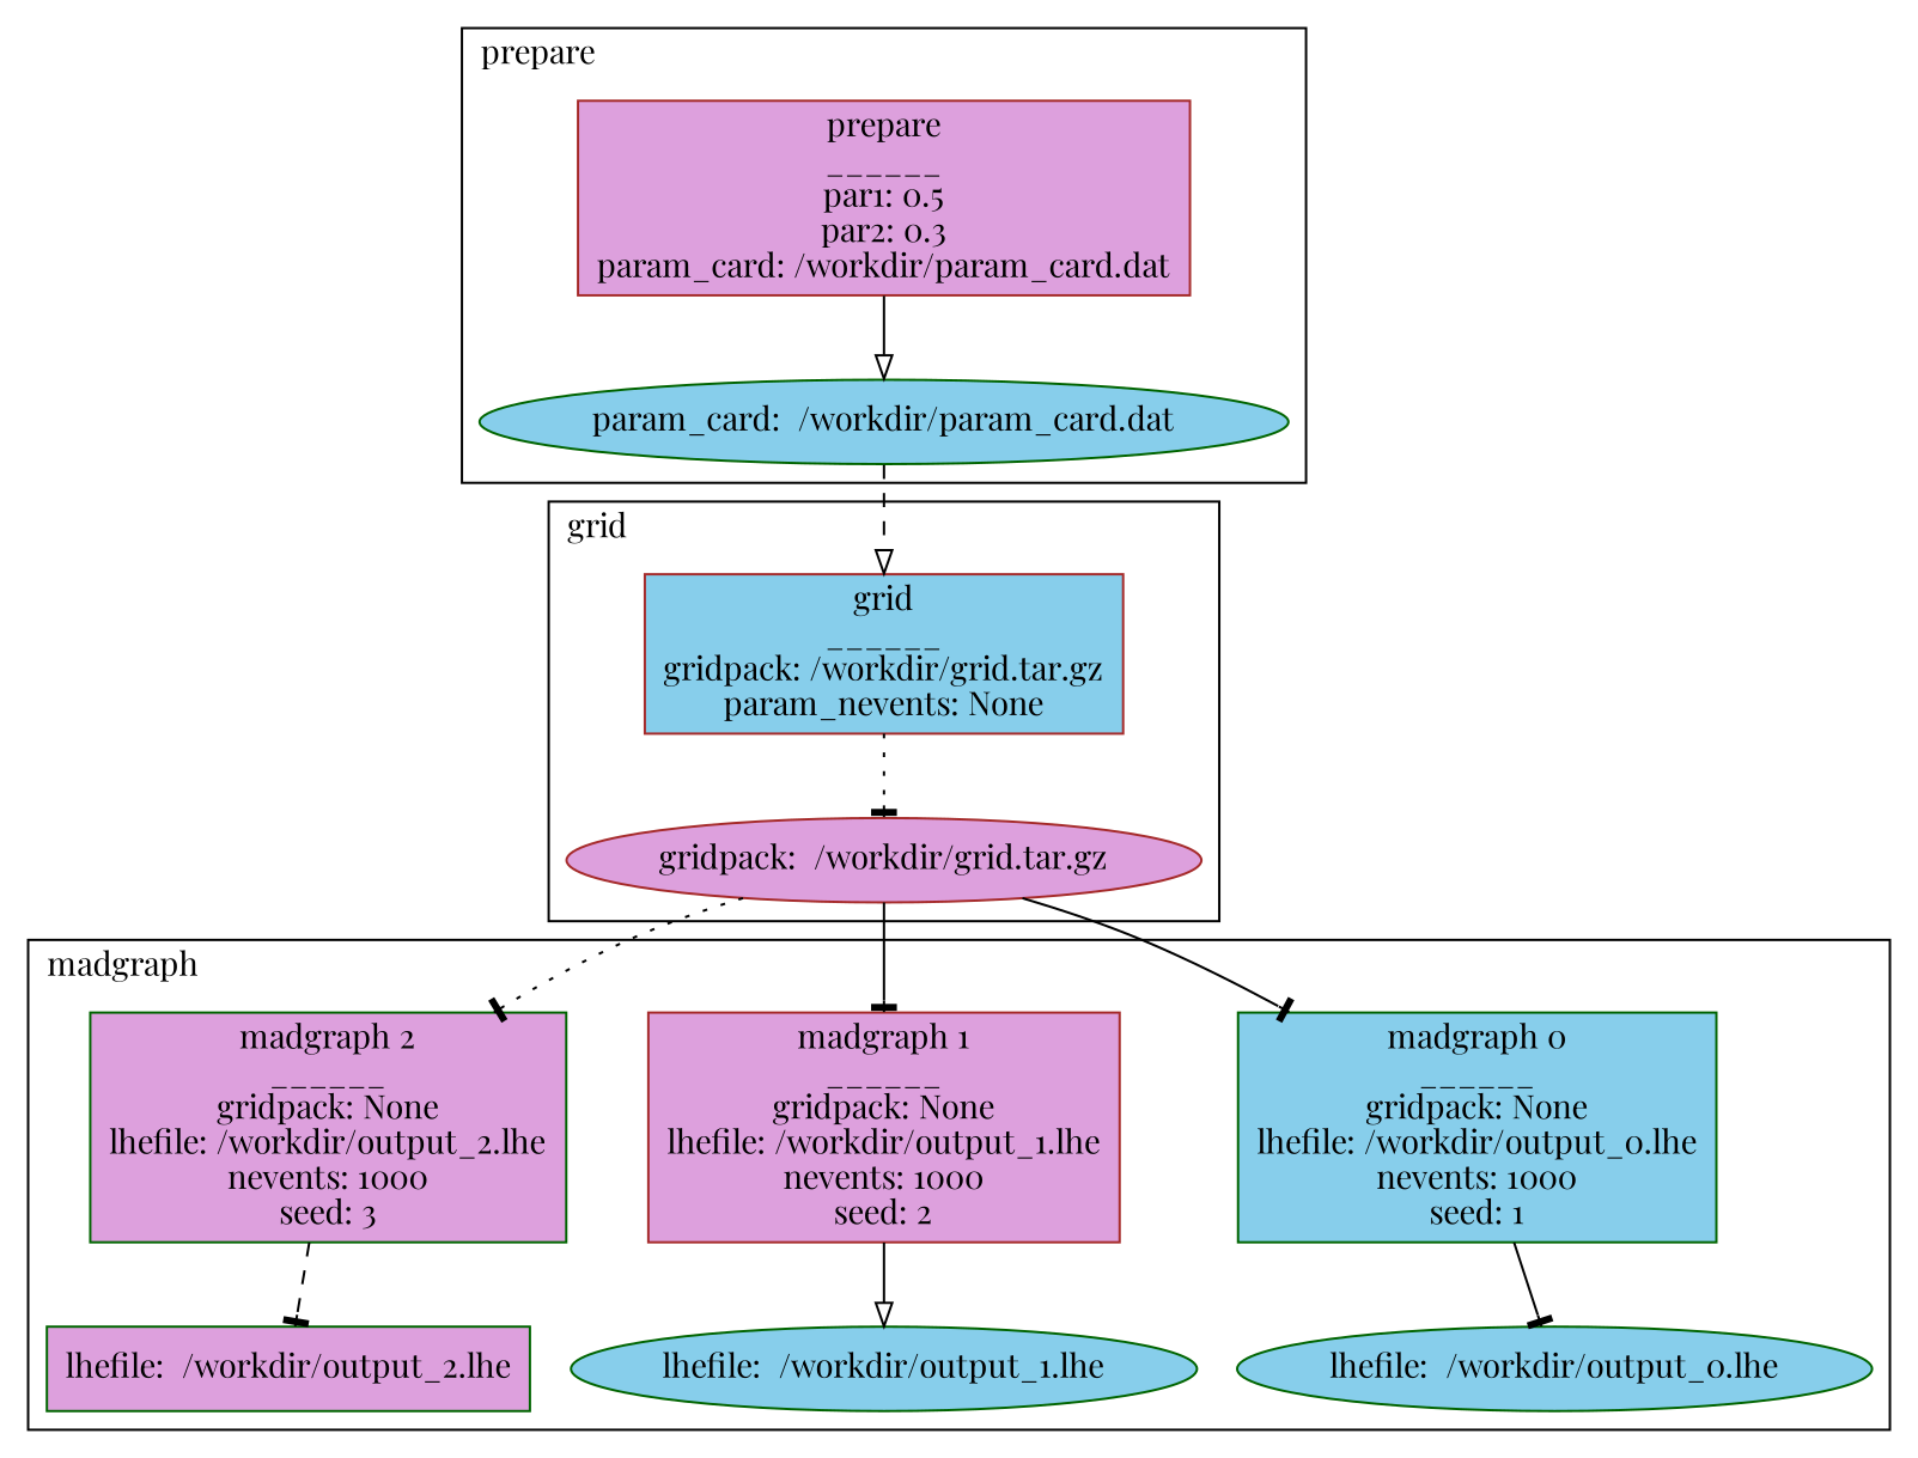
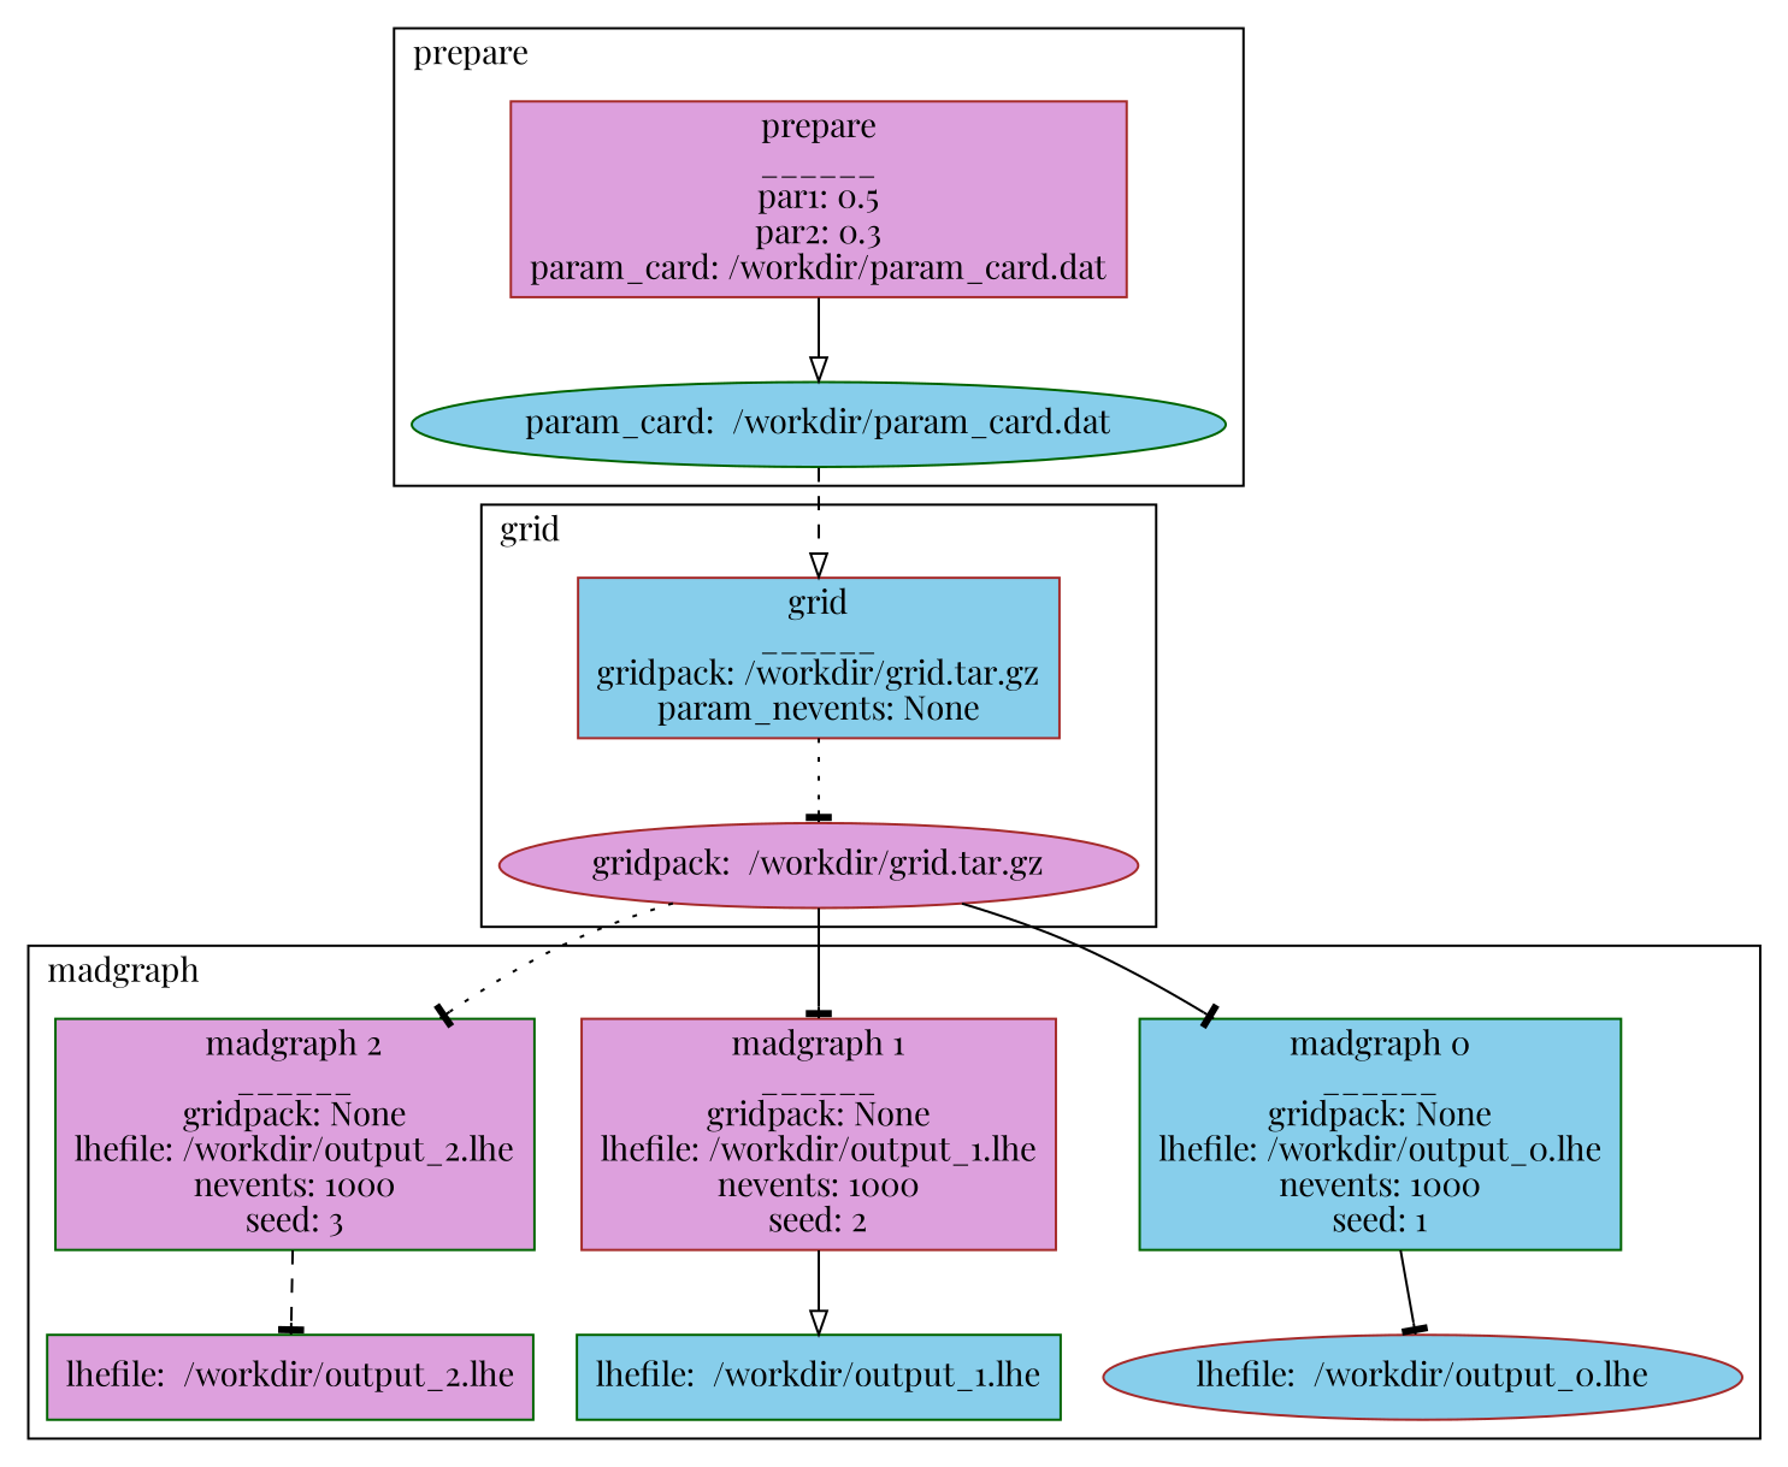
  digraph {
    fontname="Playfair Display"
    node [color=darkgreen fillcolor=plum fontname="Playfair Display" shape=box style=filled]
    edge [arrowhead=tee fontname="Playfair Display" style=solid]
    n1 [color=brown label="prepare\n______\npar1: 0.5\npar2: 0.3\nparam_card: /workdir/param_card.dat\n"]
    n2 [fillcolor=skyblue label="param_card:  /workdir/param_card.dat" shape=""]
    n3 [color=brown fillcolor=skyblue label="grid\n______\ngridpack: /workdir/grid.tar.gz\nparam_nevents: None\n"]
    n4 [color=brown label="gridpack:  /workdir/grid.tar.gz" shape=""]
    n5 [fillcolor=skyblue label="madgraph 0\n______\ngridpack: None\nlhefile: /workdir/output_0.lhe\nnevents: 1000\nseed: 1\n"]
-   n6 [fillcolor=skyblue label="lhefile:  /workdir/output_0.lhe" shape=""]
+   n6 [color=brown fillcolor=skyblue label="lhefile:  /workdir/output_0.lhe" shape=""]
    n7 [color=brown label="madgraph 1\n______\ngridpack: None\nlhefile: /workdir/output_1.lhe\nnevents: 1000\nseed: 2\n"]
-   n8 [fillcolor=skyblue label="lhefile:  /workdir/output_1.lhe" shape=""]
+   n8 [fillcolor=skyblue label="lhefile:  /workdir/output_1.lhe"]
    n9 [label="madgraph 2\n______\ngridpack: None\nlhefile: /workdir/output_2.lhe\nnevents: 1000\nseed: 3\n"]
    n10 [label="lhefile:  /workdir/output_2.lhe"]
    subgraph cluster_1 {
      label=prepare
      labeljust=l
      n1
      n2
    }
    subgraph cluster_2 {
      label=grid
      labeljust=l
      n3
      n4
    }
    subgraph cluster_3 {
      label=madgraph
      labeljust=l
      n5
      n6
      n7
      n8
      n9
      n10
    }
    n1 -> n2 [arrowhead=onormal]
    n2 -> n3 [arrowhead=onormal style=dashed]
    n3 -> n4 [style=dotted]
    n4 -> n5
    n4 -> n7
    n4 -> n9 [style=dotted]
    n5 -> n6
    n7 -> n8 [arrowhead=onormal]
    n9 -> n10 [style=dashed]
  }
